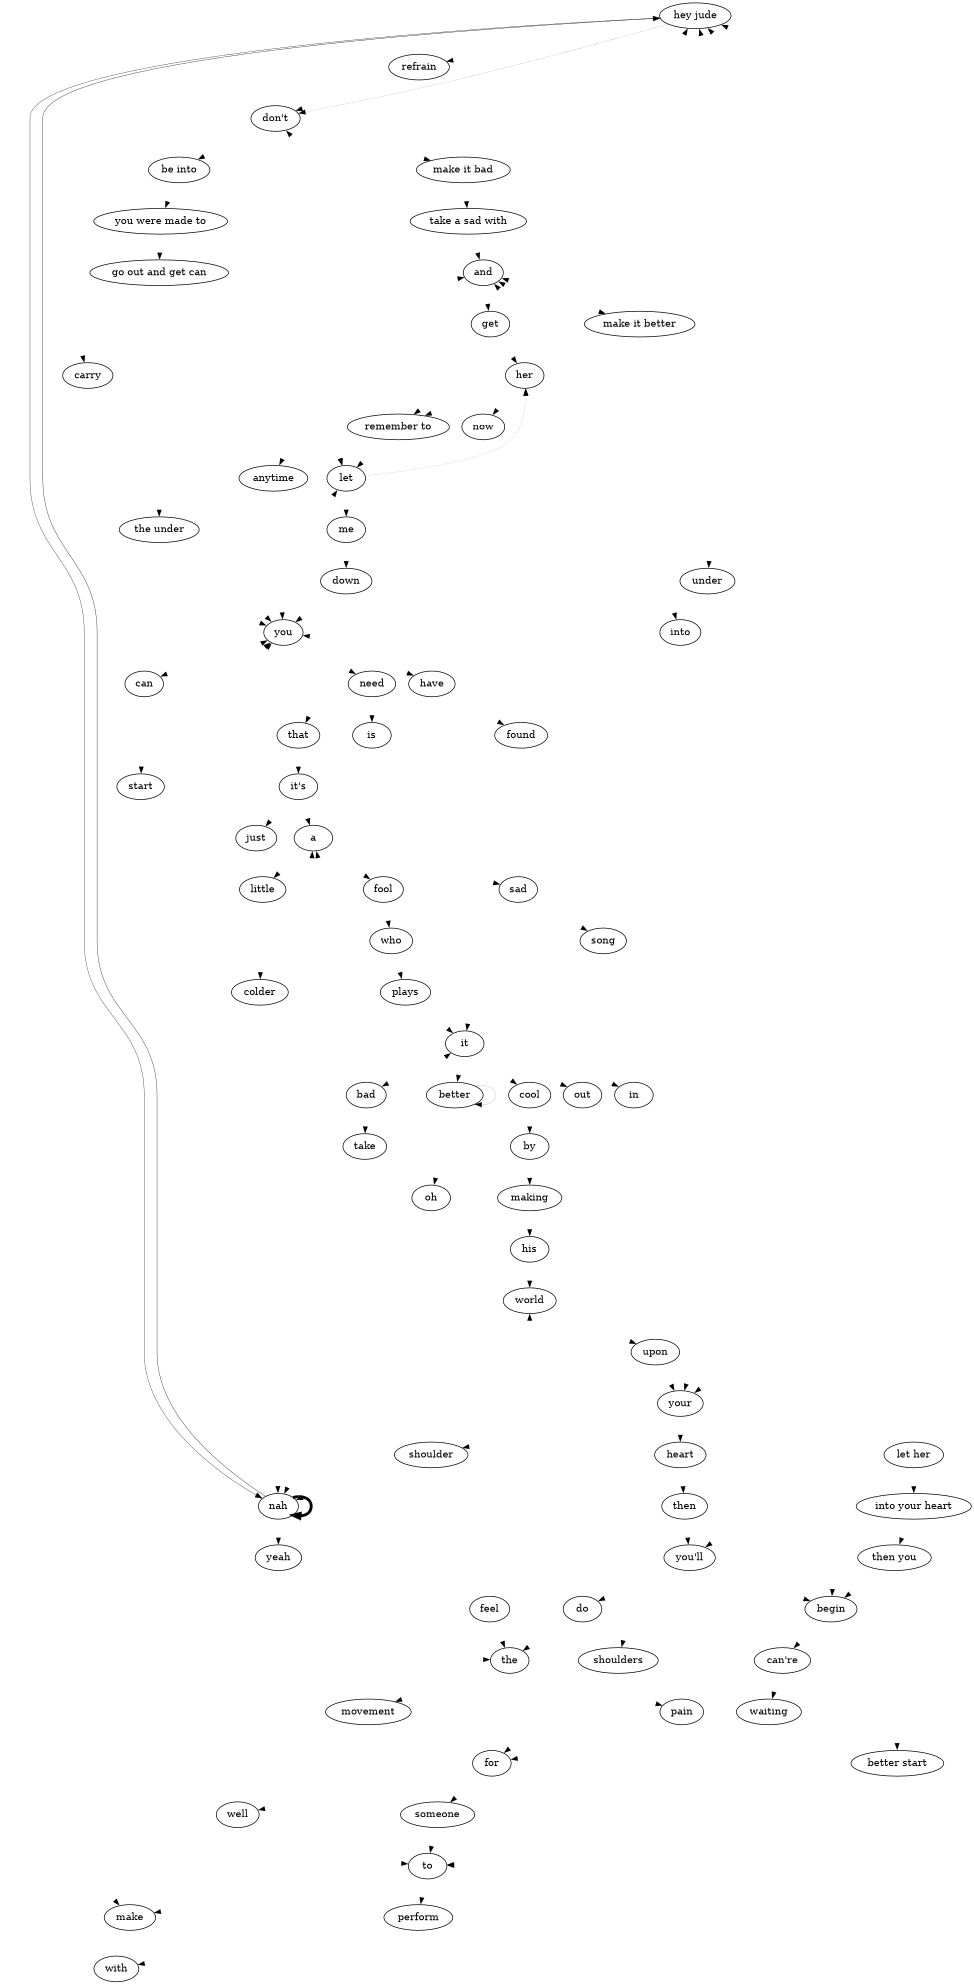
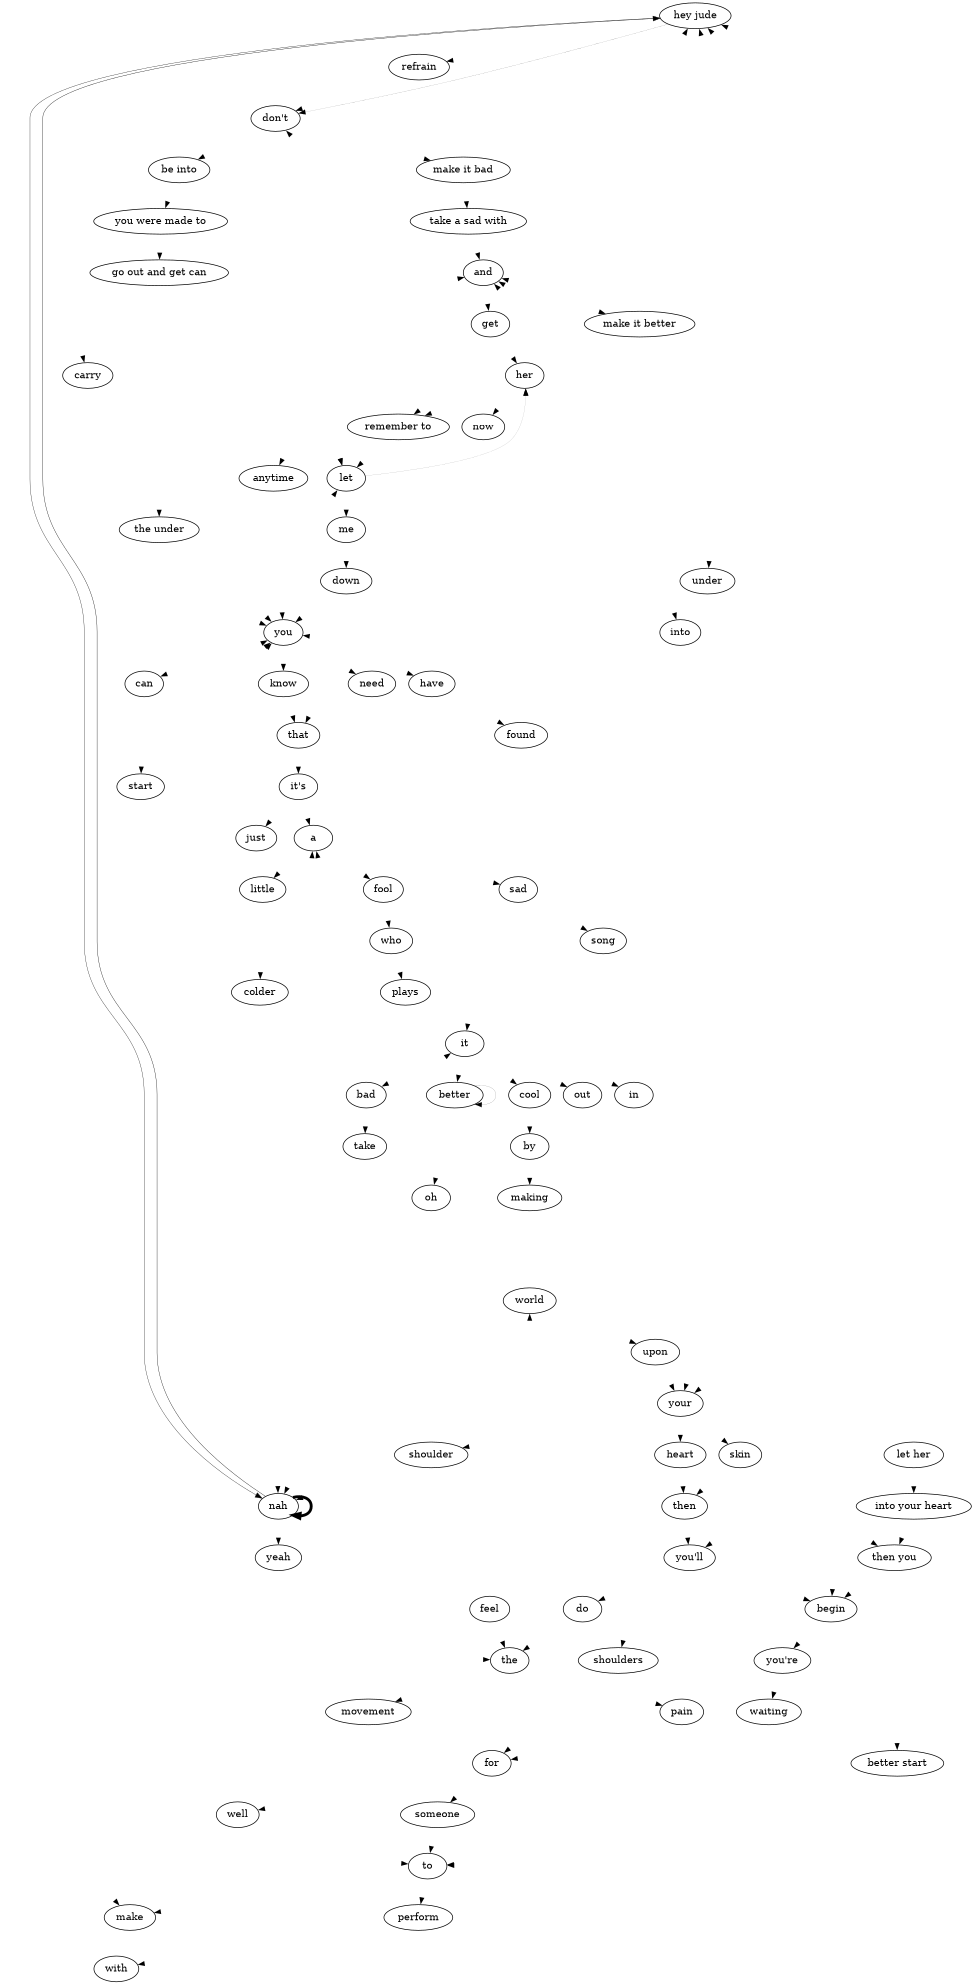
  digraph {
    edge [penwidth=0.027777777777777776 weight=1]
    "hey jude"
    "don't"
    begin
    refrain
    nah
    "you'll"
    "make it bad"
    n8 [label="be into"]
    you
    let
    carry
    make
    to
-   "you're" [label="can're"]
+   "you're"
    yeah
    do
    n17 [label="take a sad with"]
    "you were made to"
+   know
    have
    can
    need
    that
    her
    it
    me
    the
    and
    "make it better"
    anytime
    get
    "remember to"
    "let her"
    "into your heart"
    "then you"
    n36 [label="better start"]
    perform
    with
    n39 [label="go out and get can"]
    n40 [label="the under"]
    feel
    found
    start
-   is
    under
    now
    into
    cool
    out
    in
    bad
    better
    down
    your
+   skin
    shoulders
    heart
    shoulder
    then
    for
    waiting
    pain
    world
    movement
    upon
    a
    fool
    little
    sad
    well
    someone
    "it's"
    just
    who
    colder
    song
    plays
    by
    take
    oh
    making
-   his
    "hey jude" -> "don't" [penwidth=0.1111111111111111]
    "hey jude" -> begin
    "hey jude" -> refrain
    "hey jude" -> nah [penwidth=0.4166666666666667]
    "hey jude" -> "you'll"
    "don't" -> "make it bad"
    "don't" -> n8
    "don't" -> you
    "don't" -> let
    "don't" -> carry
    "don't" -> make
    begin -> to [penwidth=0.05555555555555555]
    begin -> "you're"
    refrain -> "don't"
    nah -> "hey jude" [penwidth=0.4722222222222222]
    nah -> nah [penwidth=4.0 weight=5]
    nah -> yeah
    "you'll" -> begin
    "you'll" -> do
    "make it bad" -> n17
    n8 -> "you were made to"
    you -> "hey jude"
    you -> let
+   you -> know [penwidth=0.05555555555555555]
    you -> have
    you -> can
    you -> need
    you -> that
    let -> her [penwidth=0.08333333333333333]
    let -> it [penwidth=0.05555555555555555]
    let -> me
    carry -> the
    make -> it [penwidth=0.05555555555555555]
    to -> make
    to -> perform
    "you're" -> waiting
    do -> the
    n17 -> and
    "you were made to" -> n39
+   know -> that [penwidth=0.05555555555555555]
    have -> found
    can -> start
-   need -> is
    that -> "it's" [penwidth=0.05555555555555555]
    her -> "remember to"
    her -> under [penwidth=0.05555555555555555]
    her -> now
    her -> into
    it -> cool
    it -> out
    it -> in
    it -> bad
    it -> better
    me -> down
    the -> pain
    the -> world
    the -> movement
    and -> "don't"
    and -> let
    and -> "make it better" [penwidth=0.05555555555555555]
    and -> anytime
    and -> get
    "make it better" -> "hey jude"
    "make it better" -> and
    "make it better" -> "remember to" [penwidth=0.05555555555555555]
    anytime -> you
    get -> her
    "remember to" -> let [penwidth=0.05555555555555555]
    "let her" -> "into your heart"
    "into your heart" -> "then you"
    "then you" -> begin
    "then you" -> n36
    n36 -> to
    perform -> with
    with -> and
    n39 -> n40
    n40 -> you
    feel -> the
    found -> her
    start -> to
    under -> your [penwidth=0.05555555555555555]
    into -> your
    cool -> by
    out -> and
    in -> "hey jude"
    bad -> take
    better -> better [penwidth=0.1388888888888889]
    better -> oh
    down -> you
+   your -> skin [penwidth=0.05555555555555555]
    your -> shoulders
    your -> heart
    your -> shoulder
+   skin -> "then you"
+   skin -> then
    shoulders -> for
    heart -> then
    shoulder -> nah
    then -> "you'll"
    then -> you
    for -> well
    for -> someone
    waiting -> for
    pain -> "hey jude"
    world -> upon
    world -> a
    movement -> you
    upon -> your
    a -> fool
    a -> little
    a -> sad
    fool -> who
    little -> colder
    sad -> song
    well -> you
    someone -> to
    "it's" -> a
    "it's" -> just
    just -> you
    who -> plays
    colder -> nah
    song -> and
-   plays -> it
    by -> making
    take -> a
    oh -> nah
-   making -> his
-   his -> world
  }
